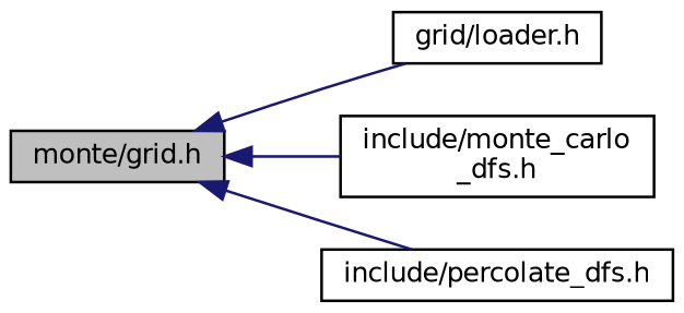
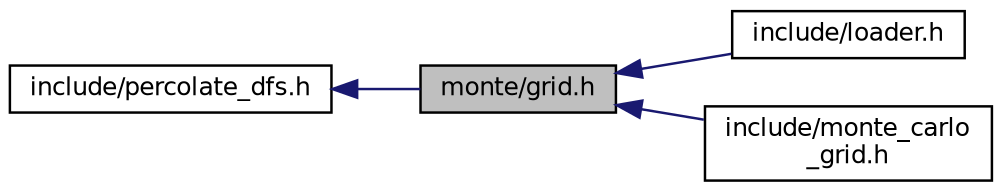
  digraph {
    rankdir=LR
    node [color=black fillcolor=white fontname=Helvetica fontsize=10 shape=record style=filled]
    edge [color=midnightblue dir=back fontname=Helvetica fontsize=10 labelfontname=Helvetica labelfontsize=10 style=solid]
    n1 [fillcolor=grey75 fontcolor=black height=0.2 label="monte/grid.h" width=0.4]
-   n2 [height=0.2 label="grid/loader.h" width=0.4]
-   n3 [height=0.2 label="include/monte_carlo\l_dfs.h" width=0.4]
+   n2 [height=0.2 label="include/loader.h" width=0.4]
+   n3 [height=0.2 label="include/monte_carlo\l_grid.h" width=0.4]
    n4 [height=0.2 label="include/percolate_dfs.h" width=0.4]
    n1 -> n2
    n1 -> n3
-   n1 -> n4
+   n4 -> n1
  }
